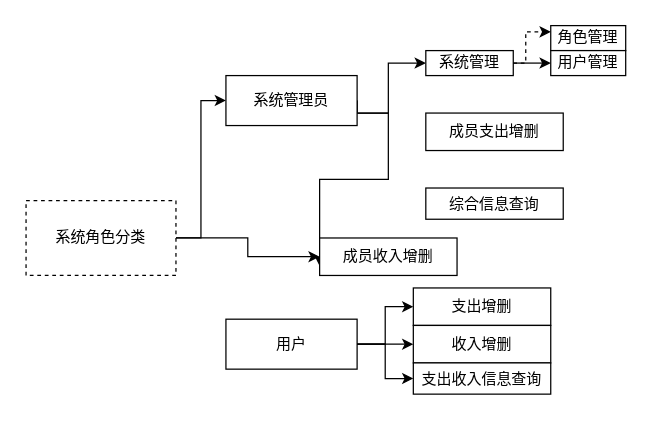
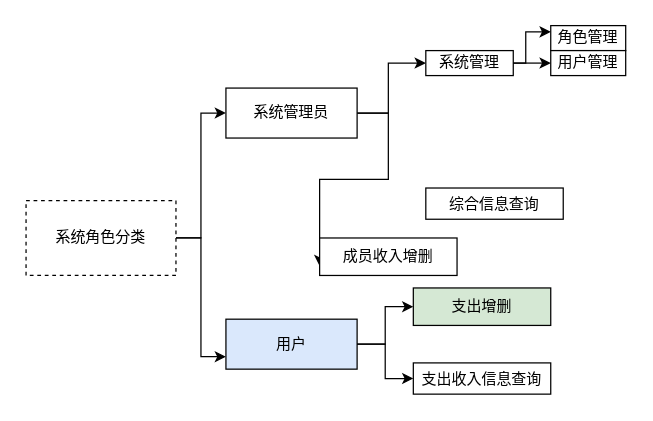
  <mxCell id="0" />
  <mxCell id="1" parent="0" />
  <mxCell id="2" style="edgeStyle=orthogonalEdgeStyle;rounded=0;orthogonalLoop=1;jettySize=auto;html=1;exitX=1;exitY=0.5;exitDx=0;exitDy=0;entryX=0;entryY=0.5;entryDx=0;entryDy=0;" parent="1" source="4" target="7" edge="1"><mxGeometry relative="1" as="geometry" /></mxCell>
- <mxCell id="3" style="edgeStyle=orthogonalEdgeStyle;rounded=0;orthogonalLoop=1;jettySize=auto;html=1;exitX=1;exitY=0.5;exitDx=0;exitDy=0;" parent="1" source="4" target="23" edge="1"><mxGeometry relative="1" as="geometry" /></mxCell>
+ <mxCell id="3" style="edgeStyle=orthogonalEdgeStyle;rounded=0;orthogonalLoop=1;jettySize=auto;html=1;exitX=1;exitY=0.5;exitDx=0;exitDy=0;entryX=0;entryY=0.75;entryDx=0;entryDy=0;" parent="1" source="4" target="15" edge="1"><mxGeometry relative="1" as="geometry" /></mxCell>
  <mxCell id="4" value="系统角色分类" style="rounded=0;whiteSpace=wrap;html=1;dashed=1;" parent="1" vertex="1"><mxGeometry x="20" y="160" width="120" height="60" as="geometry" /></mxCell>
  <mxCell id="5" style="edgeStyle=orthogonalEdgeStyle;rounded=0;orthogonalLoop=1;jettySize=auto;html=1;exitX=1;exitY=0.5;exitDx=0;exitDy=0;entryX=0;entryY=0.5;entryDx=0;entryDy=0;" parent="1" source="7" target="9" edge="1"><mxGeometry relative="1" as="geometry"><Array as="points"><mxPoint x="310" y="90" /><mxPoint x="310" y="50" /></Array></mxGeometry></mxCell>
  <mxCell id="6" style="edgeStyle=orthogonalEdgeStyle;rounded=0;orthogonalLoop=1;jettySize=auto;html=1;exitX=1;exitY=0.5;exitDx=0;exitDy=0;entryX=0;entryY=0.75;entryDx=0;entryDy=0;" edge="1" parent="1" source="7" target="23"><mxGeometry relative="1" as="geometry"><Array as="points"><mxPoint x="310" y="90" /><mxPoint x="310" y="143" /></Array></mxGeometry></mxCell>
- <mxCell id="7" value="系统管理员" style="rounded=0;whiteSpace=wrap;html=1;" parent="1" vertex="1"><mxGeometry x="180" y="60" width="105" height="40" as="geometry" /></mxCell>
+ <mxCell id="7" value="系统管理员" style="rounded=0;whiteSpace=wrap;html=1;" parent="1" vertex="1"><mxGeometry x="180" y="70" width="105" height="40" as="geometry" /></mxCell>
  <mxCell id="8" value="" style="group" parent="1" vertex="1" connectable="0"><mxGeometry x="340" y="20" width="160" height="40" as="geometry" /></mxCell>
  <mxCell id="9" value="系统管理" style="rounded=0;whiteSpace=wrap;html=1;" parent="8" vertex="1"><mxGeometry y="20" width="70" height="20" as="geometry" /></mxCell>
  <mxCell id="10" value="角色管理" style="rounded=0;whiteSpace=wrap;html=1;" parent="8" vertex="1"><mxGeometry x="100" width="60" height="20" as="geometry" /></mxCell>
- <mxCell id="11" style="edgeStyle=orthogonalEdgeStyle;rounded=0;orthogonalLoop=1;jettySize=auto;html=1;exitX=1;exitY=0.5;exitDx=0;exitDy=0;entryX=0;entryY=0.25;entryDx=0;entryDy=0;dashed=1;" parent="8" source="9" target="10" edge="1"><mxGeometry relative="1" as="geometry"><Array as="points"><mxPoint x="80" y="30" /><mxPoint x="80" y="5" /></Array></mxGeometry></mxCell>
+ <mxCell id="11" style="edgeStyle=orthogonalEdgeStyle;rounded=0;orthogonalLoop=1;jettySize=auto;html=1;exitX=1;exitY=0.5;exitDx=0;exitDy=0;entryX=0;entryY=0.25;entryDx=0;entryDy=0;" parent="8" source="9" target="10" edge="1"><mxGeometry relative="1" as="geometry"><Array as="points"><mxPoint x="80" y="30" /><mxPoint x="80" y="5" /></Array></mxGeometry></mxCell>
  <mxCell id="12" value="用户管理" style="rounded=0;whiteSpace=wrap;html=1;" parent="8" vertex="1"><mxGeometry x="100" y="20" width="60" height="20" as="geometry" /></mxCell>
  <mxCell id="13" style="edgeStyle=orthogonalEdgeStyle;rounded=0;orthogonalLoop=1;jettySize=auto;html=1;exitX=1;exitY=0.5;exitDx=0;exitDy=0;entryX=0;entryY=0.5;entryDx=0;entryDy=0;" parent="8" source="9" target="12" edge="1"><mxGeometry relative="1" as="geometry"><Array as="points"><mxPoint x="80" y="30" /><mxPoint x="80" y="30" /></Array></mxGeometry></mxCell>
  <mxCell id="14" value="" style="group" parent="1" vertex="1" connectable="0"><mxGeometry x="180" y="230" width="260" height="85" as="geometry" /></mxCell>
- <mxCell id="15" value="用户" style="rounded=0;whiteSpace=wrap;html=1;" parent="14" vertex="1"><mxGeometry y="25" width="105" height="40" as="geometry" /></mxCell>
- <mxCell id="16" value="支出增删" style="rounded=0;whiteSpace=wrap;html=1;" parent="14" vertex="1"><mxGeometry x="150" width="110" height="30" as="geometry" /></mxCell>
+ <mxCell id="15" value="用户" style="rounded=0;whiteSpace=wrap;html=1;fillColor=#dae8fc;" parent="14" vertex="1"><mxGeometry y="25" width="105" height="40" as="geometry" /></mxCell>
+ <mxCell id="16" value="支出增删" style="rounded=0;whiteSpace=wrap;html=1;fillColor=#d5e8d4;" parent="14" vertex="1"><mxGeometry x="150" width="110" height="30" as="geometry" /></mxCell>
  <mxCell id="17" style="edgeStyle=orthogonalEdgeStyle;rounded=0;orthogonalLoop=1;jettySize=auto;html=1;exitX=1;exitY=0.5;exitDx=0;exitDy=0;entryX=0;entryY=0.5;entryDx=0;entryDy=0;" parent="14" source="15" target="16" edge="1"><mxGeometry relative="1" as="geometry" /></mxCell>
- <mxCell id="18" value="收入增删" style="rounded=0;whiteSpace=wrap;html=1;" parent="14" vertex="1"><mxGeometry x="150" y="30" width="110" height="30" as="geometry" /></mxCell>
- <mxCell id="19" style="edgeStyle=orthogonalEdgeStyle;rounded=0;orthogonalLoop=1;jettySize=auto;html=1;exitX=1;exitY=0.5;exitDx=0;exitDy=0;" parent="14" source="15" target="18" edge="1"><mxGeometry relative="1" as="geometry" /></mxCell>
  <mxCell id="20" value="支出收入信息查询" style="rounded=0;whiteSpace=wrap;html=1;" parent="14" vertex="1"><mxGeometry x="150" y="60" width="110" height="25" as="geometry" /></mxCell>
  <mxCell id="21" style="edgeStyle=orthogonalEdgeStyle;rounded=0;orthogonalLoop=1;jettySize=auto;html=1;exitX=1;exitY=0.5;exitDx=0;exitDy=0;entryX=0;entryY=0.5;entryDx=0;entryDy=0;" parent="14" source="15" target="20" edge="1"><mxGeometry relative="1" as="geometry" /></mxCell>
- <mxCell id="22" value="成员支出增删" style="rounded=0;whiteSpace=wrap;html=1;" vertex="1" parent="1"><mxGeometry x="340" y="90" width="110" height="30" as="geometry" /></mxCell>
  <mxCell id="23" value="成员收入增删" style="rounded=0;whiteSpace=wrap;html=1;" vertex="1" parent="1"><mxGeometry x="255" y="190" width="110" height="30" as="geometry" /></mxCell>
  <mxCell id="24" value="综合信息查询" style="rounded=0;whiteSpace=wrap;html=1;" vertex="1" parent="1"><mxGeometry x="340" y="150" width="110" height="25" as="geometry" /></mxCell>
